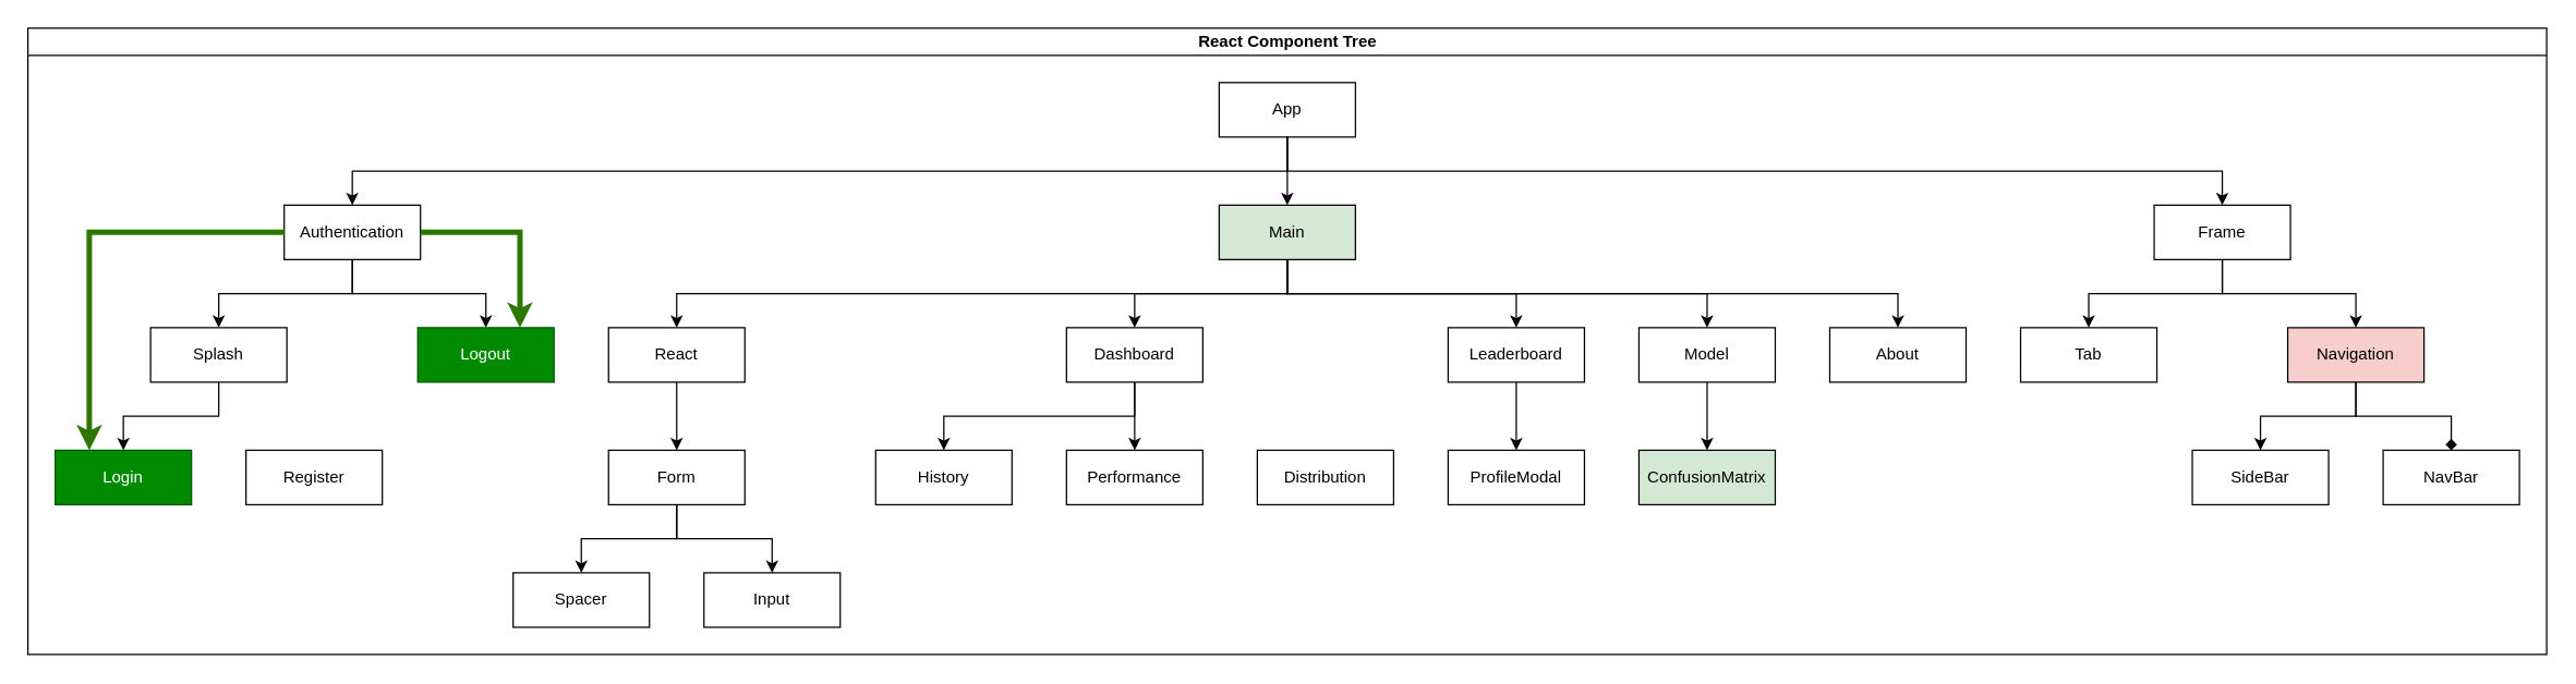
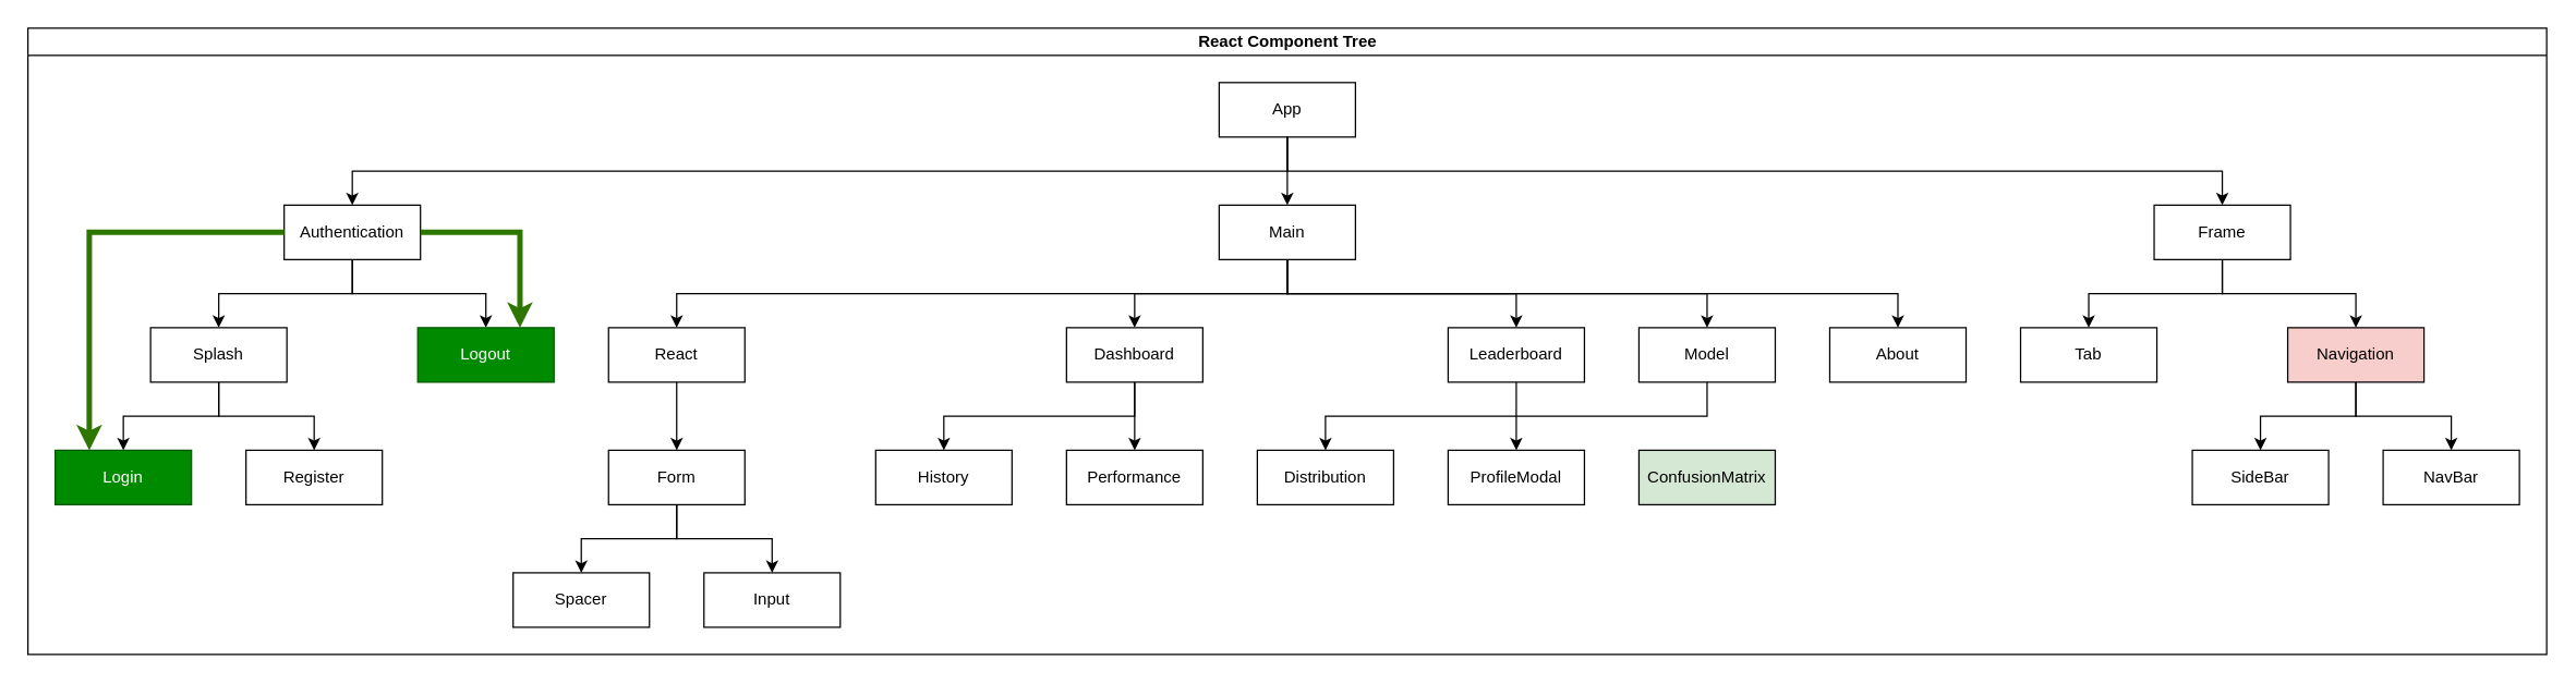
  <mxCell id="0" />
  <mxCell id="1" parent="0" />
  <mxCell id="2" value="React Component Tree" style="swimlane;html=1;startSize=20;horizontal=1;childLayout=treeLayout;horizontalTree=0;resizable=0;containerType=tree;" parent="1" vertex="1"><mxGeometry x="20" y="20" width="1848" height="460" as="geometry" /></mxCell>
  <mxCell id="3" value="App" style="whiteSpace=wrap;html=1;" parent="2" vertex="1"><mxGeometry x="874" y="40" width="100" height="40" as="geometry" /></mxCell>
  <mxCell id="4" value="Authentication" style="whiteSpace=wrap;html=1;" parent="2" vertex="1"><mxGeometry x="188" y="130" width="100" height="40" as="geometry" /></mxCell>
  <mxCell id="5" value="" style="edgeStyle=elbowEdgeStyle;elbow=vertical;html=1;rounded=0;" parent="2" source="3" target="4" edge="1"><mxGeometry relative="1" as="geometry" /></mxCell>
- <mxCell id="6" value="Main" style="whiteSpace=wrap;html=1;fillColor=#d5e8d4;" parent="2" vertex="1"><mxGeometry x="874" y="130" width="100" height="40" as="geometry" /></mxCell>
+ <mxCell id="6" value="Main" style="whiteSpace=wrap;html=1;" parent="2" vertex="1"><mxGeometry x="874" y="130" width="100" height="40" as="geometry" /></mxCell>
  <mxCell id="7" value="" style="edgeStyle=elbowEdgeStyle;elbow=vertical;html=1;rounded=0;" parent="2" source="3" target="6" edge="1"><mxGeometry relative="1" as="geometry" /></mxCell>
  <mxCell id="8" value="" style="edgeStyle=elbowEdgeStyle;elbow=vertical;html=1;rounded=0;" parent="2" source="6" target="9" edge="1"><mxGeometry relative="1" as="geometry"><mxPoint x="-5288" y="250" as="sourcePoint" /></mxGeometry></mxCell>
  <mxCell id="9" value="React" style="whiteSpace=wrap;html=1;" parent="2" vertex="1"><mxGeometry x="426" y="220" width="100" height="40" as="geometry" /></mxCell>
  <mxCell id="10" value="" style="edgeStyle=elbowEdgeStyle;elbow=vertical;html=1;rounded=0;" parent="2" source="6" target="11" edge="1"><mxGeometry relative="1" as="geometry"><mxPoint x="-5218" y="340" as="sourcePoint" /></mxGeometry></mxCell>
  <mxCell id="11" value="Dashboard" style="whiteSpace=wrap;html=1;" parent="2" vertex="1"><mxGeometry x="762" y="220" width="100" height="40" as="geometry" /></mxCell>
  <mxCell id="12" value="" style="edgeStyle=elbowEdgeStyle;elbow=vertical;html=1;rounded=0;" parent="2" source="6" target="13" edge="1"><mxGeometry relative="1" as="geometry"><mxPoint x="-5092" y="340" as="sourcePoint" /></mxGeometry></mxCell>
  <mxCell id="13" value="Leaderboard" style="whiteSpace=wrap;html=1;" parent="2" vertex="1"><mxGeometry x="1042" y="220" width="100" height="40" as="geometry" /></mxCell>
  <mxCell id="14" value="" style="edgeStyle=elbowEdgeStyle;elbow=vertical;html=1;rounded=0;" parent="2" source="3" target="15" edge="1"><mxGeometry relative="1" as="geometry"><mxPoint x="-5064" y="250" as="sourcePoint" /></mxGeometry></mxCell>
  <mxCell id="15" value="Frame" style="whiteSpace=wrap;html=1;" parent="2" vertex="1"><mxGeometry x="1560" y="130" width="100" height="40" as="geometry" /></mxCell>
  <mxCell id="16" value="" style="edgeStyle=elbowEdgeStyle;elbow=vertical;html=1;rounded=0;" parent="2" source="15" target="17" edge="1"><mxGeometry relative="1" as="geometry"><mxPoint x="-4812" y="250" as="sourcePoint" /></mxGeometry></mxCell>
  <mxCell id="17" value="Tab" style="whiteSpace=wrap;html=1;" parent="2" vertex="1"><mxGeometry x="1462" y="220" width="100" height="40" as="geometry" /></mxCell>
  <mxCell id="18" value="" style="edgeStyle=elbowEdgeStyle;elbow=vertical;html=1;rounded=0;" parent="2" source="4" target="19" edge="1"><mxGeometry relative="1" as="geometry"><mxPoint x="-4812" y="250" as="sourcePoint" /></mxGeometry></mxCell>
  <mxCell id="19" value="Splash" style="whiteSpace=wrap;html=1;" parent="2" vertex="1"><mxGeometry x="90" y="220" width="100" height="40" as="geometry" /></mxCell>
  <mxCell id="20" value="" style="edgeStyle=elbowEdgeStyle;elbow=vertical;html=1;rounded=0;" parent="2" source="4" target="22" edge="1"><mxGeometry relative="1" as="geometry"><mxPoint x="-5092" y="340" as="sourcePoint" /></mxGeometry></mxCell>
  <mxCell id="21" style="edgeStyle=orthogonalEdgeStyle;rounded=0;orthogonalLoop=1;jettySize=auto;html=1;entryX=1;entryY=0.5;entryDx=0;entryDy=0;fillColor=#60a917;strokeColor=#2D7600;strokeWidth=4;endArrow=none;endFill=0;startArrow=classic;startFill=1;exitX=0.75;exitY=0;exitDx=0;exitDy=0;" parent="2" source="22" target="4" edge="1"><mxGeometry relative="1" as="geometry"><mxPoint x="-381" y="240" as="sourcePoint" /><Array as="points"><mxPoint x="361" y="150" /></Array></mxGeometry></mxCell>
  <mxCell id="22" value="Logout" style="whiteSpace=wrap;html=1;fillColor=#008a00;strokeColor=#005700;fontColor=#ffffff;" parent="2" vertex="1"><mxGeometry x="286" y="220" width="100" height="40" as="geometry" /></mxCell>
  <mxCell id="23" value="" style="edgeStyle=elbowEdgeStyle;elbow=vertical;html=1;rounded=0;" parent="2" source="11" target="24" edge="1"><mxGeometry relative="1" as="geometry"><mxPoint x="-3517" y="290" as="sourcePoint" /></mxGeometry></mxCell>
  <mxCell id="24" value="History" style="whiteSpace=wrap;html=1;" parent="2" vertex="1"><mxGeometry x="622" y="310" width="100" height="40" as="geometry" /></mxCell>
  <mxCell id="25" value="" style="edgeStyle=elbowEdgeStyle;elbow=vertical;html=1;rounded=0;" parent="2" source="9" target="26" edge="1"><mxGeometry relative="1" as="geometry"><mxPoint x="-3111" y="380" as="sourcePoint" /></mxGeometry></mxCell>
  <mxCell id="26" value="Form" style="whiteSpace=wrap;html=1;" parent="2" vertex="1"><mxGeometry x="426" y="310" width="100" height="40" as="geometry" /></mxCell>
  <mxCell id="27" value="" style="edgeStyle=elbowEdgeStyle;elbow=vertical;html=1;rounded=0;" parent="2" source="11" target="28" edge="1"><mxGeometry relative="1" as="geometry"><mxPoint x="-1449" y="380" as="sourcePoint" /></mxGeometry></mxCell>
  <mxCell id="28" value="Performance" style="whiteSpace=wrap;html=1;" parent="2" vertex="1"><mxGeometry x="762" y="310" width="100" height="40" as="geometry" /></mxCell>
  <mxCell id="29" value="" style="edgeStyle=elbowEdgeStyle;elbow=vertical;html=1;rounded=0;" parent="2" source="6" target="30" edge="1"><mxGeometry relative="1" as="geometry"><mxPoint x="-508" y="290" as="sourcePoint" /></mxGeometry></mxCell>
  <mxCell id="30" value="Model" style="whiteSpace=wrap;html=1;" parent="2" vertex="1"><mxGeometry x="1182" y="220" width="100" height="40" as="geometry" /></mxCell>
- <mxCell id="31" value="" style="edgeStyle=elbowEdgeStyle;elbow=vertical;html=1;rounded=0;" parent="2" source="30" target="32" edge="1"><mxGeometry relative="1" as="geometry"><mxPoint x="318" y="290" as="sourcePoint" /></mxGeometry></mxCell>
+ <mxCell id="31" value="" style="edgeStyle=elbowEdgeStyle;elbow=vertical;html=1;rounded=0;" parent="2" source="30" target="36" edge="1"><mxGeometry relative="1" as="geometry"><mxPoint x="318" y="290" as="sourcePoint" /></mxGeometry></mxCell>
  <mxCell id="32" value="ConfusionMatrix" style="whiteSpace=wrap;html=1;fillColor=#d5e8d4;" parent="2" vertex="1"><mxGeometry x="1182" y="310" width="100" height="40" as="geometry" /></mxCell>
+ <mxCell id="33" value="" style="edgeStyle=elbowEdgeStyle;elbow=vertical;html=1;rounded=0;" parent="2" source="19" target="34" edge="1"><mxGeometry relative="1" as="geometry"><mxPoint x="-361" y="290" as="sourcePoint" /></mxGeometry></mxCell>
  <mxCell id="34" value="Register" style="whiteSpace=wrap;html=1;" parent="2" vertex="1"><mxGeometry x="160" y="310" width="100" height="40" as="geometry" /></mxCell>
  <mxCell id="35" style="edgeStyle=orthogonalEdgeStyle;rounded=0;orthogonalLoop=1;jettySize=auto;html=1;fillColor=#60a917;strokeColor=#2D7600;strokeWidth=4;startArrow=classic;startFill=1;endArrow=none;endFill=0;entryX=0;entryY=0.5;entryDx=0;entryDy=0;exitX=0.25;exitY=0;exitDx=0;exitDy=0;" parent="2" source="40" target="4" edge="1"><mxGeometry relative="1" as="geometry"><mxPoint x="9" y="60" as="targetPoint" /><mxPoint x="-651" y="240" as="sourcePoint" /><Array as="points"><mxPoint x="45" y="150" /></Array></mxGeometry></mxCell>
  <mxCell id="36" value="Distribution" style="whiteSpace=wrap;html=1;" parent="2" vertex="1"><mxGeometry x="902" y="310" width="100" height="40" as="geometry" /></mxCell>
  <mxCell id="37" value="" style="edgeStyle=elbowEdgeStyle;elbow=vertical;html=1;rounded=0;" parent="2" source="13" target="38" edge="1"><mxGeometry relative="1" as="geometry"><mxPoint x="-687" y="190" as="sourcePoint" /></mxGeometry></mxCell>
  <mxCell id="38" value="ProfileModal" style="whiteSpace=wrap;html=1;" parent="2" vertex="1"><mxGeometry x="1042" y="310" width="100" height="40" as="geometry" /></mxCell>
  <mxCell id="39" value="" style="edgeStyle=elbowEdgeStyle;elbow=vertical;html=1;rounded=0;" parent="2" source="19" target="40" edge="1"><mxGeometry relative="1" as="geometry"><mxPoint x="-1281" y="280" as="sourcePoint" /></mxGeometry></mxCell>
  <mxCell id="40" value="Login" style="whiteSpace=wrap;html=1;fillColor=#008a00;strokeColor=#005700;fontColor=#ffffff;" parent="2" vertex="1"><mxGeometry x="20" y="310" width="100" height="40" as="geometry" /></mxCell>
  <mxCell id="41" value="" style="edgeStyle=elbowEdgeStyle;elbow=vertical;html=1;rounded=0;" parent="2" source="15" target="42" edge="1"><mxGeometry relative="1" as="geometry"><mxPoint x="-49" y="190" as="sourcePoint" /></mxGeometry></mxCell>
  <mxCell id="42" value="Navigation" style="whiteSpace=wrap;html=1;fillColor=#f8cecc;" parent="2" vertex="1"><mxGeometry x="1658" y="220" width="100" height="40" as="geometry" /></mxCell>
  <mxCell id="43" value="" style="edgeStyle=elbowEdgeStyle;elbow=vertical;html=1;rounded=0;" parent="2" source="42" target="44" edge="1"><mxGeometry relative="1" as="geometry"><mxPoint x="61" y="280" as="sourcePoint" /></mxGeometry></mxCell>
  <mxCell id="44" value="SideBar" style="whiteSpace=wrap;html=1;" parent="2" vertex="1"><mxGeometry x="1588" y="310" width="100" height="40" as="geometry" /></mxCell>
  <mxCell id="45" value="NavBar" style="whiteSpace=wrap;html=1;" parent="2" vertex="1"><mxGeometry x="1728" y="310" width="100" height="40" as="geometry" /></mxCell>
- <mxCell id="46" value="" style="edgeStyle=elbowEdgeStyle;elbow=vertical;html=1;rounded=0;endArrow=diamond;" parent="2" source="42" target="45" edge="1"><mxGeometry relative="1" as="geometry"><mxPoint x="-49" y="190" as="sourcePoint" /></mxGeometry></mxCell>
+ <mxCell id="46" value="" style="edgeStyle=elbowEdgeStyle;elbow=vertical;html=1;rounded=0;" parent="2" source="42" target="45" edge="1"><mxGeometry relative="1" as="geometry"><mxPoint x="-49" y="190" as="sourcePoint" /></mxGeometry></mxCell>
  <mxCell id="47" value="" style="edgeStyle=elbowEdgeStyle;elbow=vertical;html=1;rounded=0;" parent="2" source="6" target="48" edge="1"><mxGeometry relative="1" as="geometry"><mxPoint x="-630" y="100" as="sourcePoint" /></mxGeometry></mxCell>
  <mxCell id="48" value="About" style="whiteSpace=wrap;html=1;" parent="2" vertex="1"><mxGeometry x="1322" y="220" width="100" height="40" as="geometry" /></mxCell>
  <mxCell id="49" value="" style="edgeStyle=elbowEdgeStyle;elbow=vertical;html=1;rounded=0;" parent="2" source="26" target="50" edge="1"><mxGeometry relative="1" as="geometry"><mxPoint x="-846" y="280" as="sourcePoint" /></mxGeometry></mxCell>
  <mxCell id="50" value="Spacer" style="whiteSpace=wrap;html=1;" parent="2" vertex="1"><mxGeometry x="356" y="400" width="100" height="40" as="geometry" /></mxCell>
  <mxCell id="51" value="" style="edgeStyle=elbowEdgeStyle;elbow=vertical;html=1;rounded=0;" parent="2" source="26" target="52" edge="1"><mxGeometry relative="1" as="geometry"><mxPoint x="-849.5" y="280" as="sourcePoint" /></mxGeometry></mxCell>
  <mxCell id="52" value="Input" style="whiteSpace=wrap;html=1;" parent="2" vertex="1"><mxGeometry x="496" y="400" width="100" height="40" as="geometry" /></mxCell>
